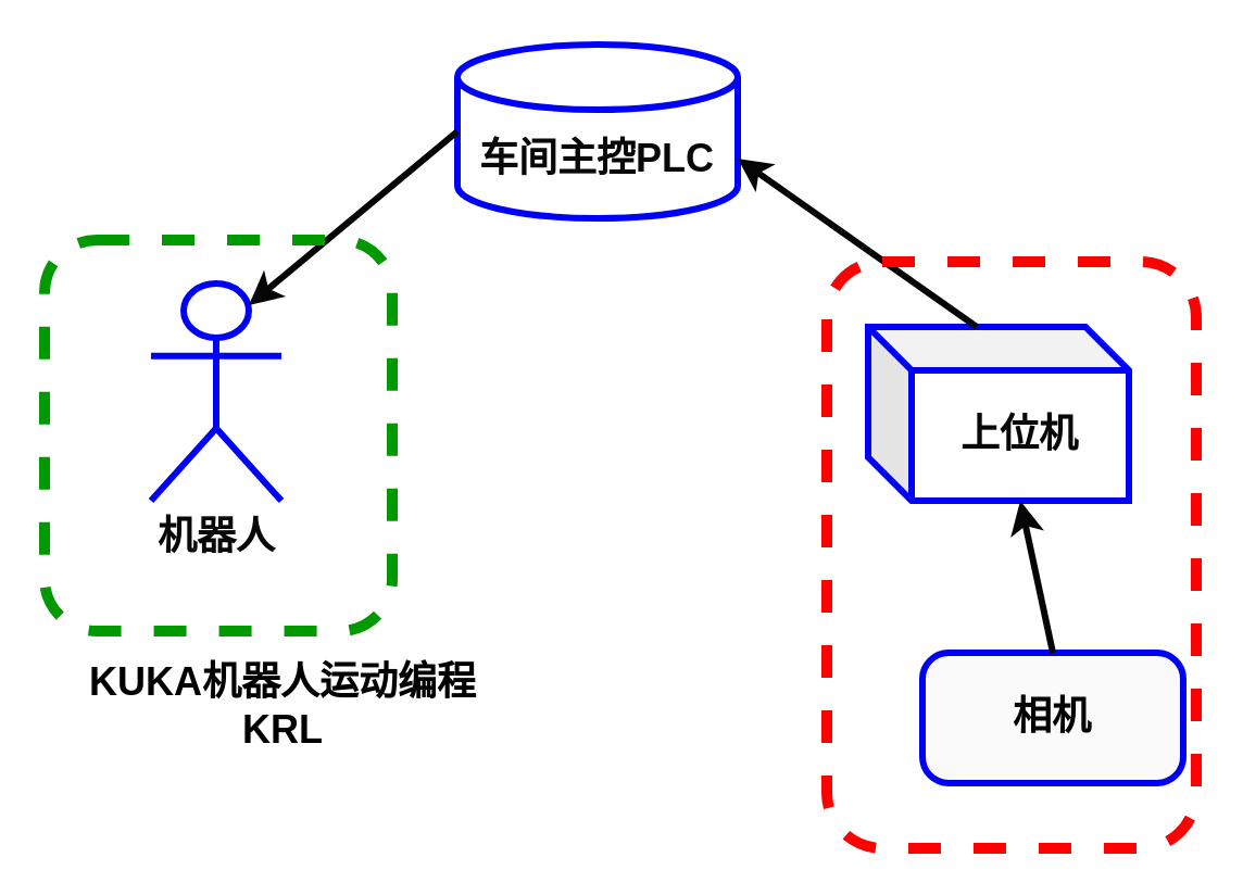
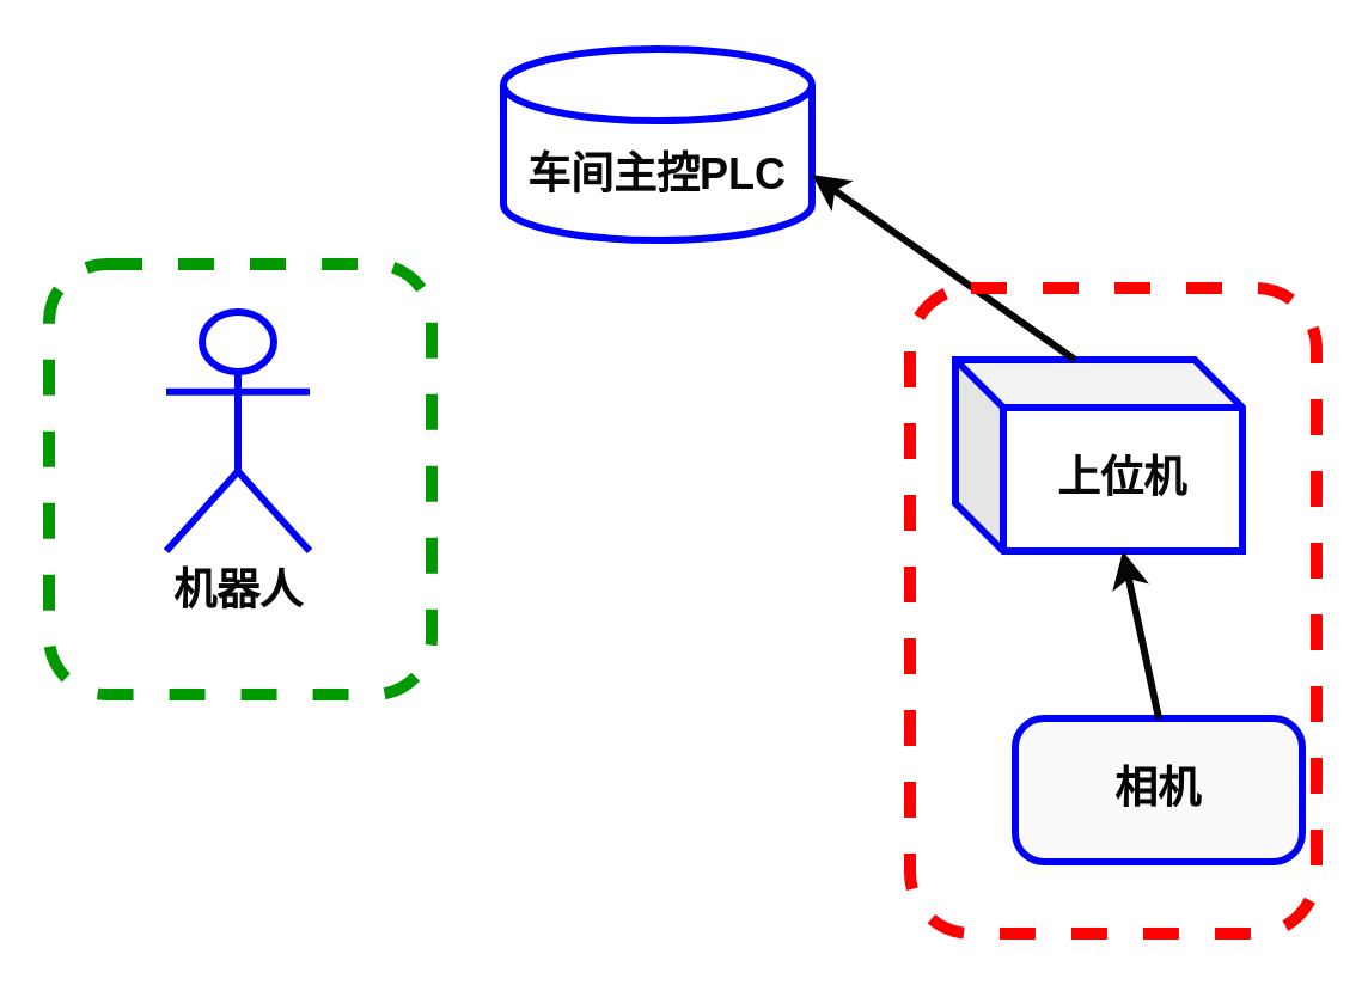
  <mxCell id="0" />
  <mxCell id="1" parent="0" />
  <mxCell id="2" value="&lt;font style=&quot;font-size: 18px&quot; color=&quot;#080808&quot;&gt;&lt;b&gt;车间主控PLC&lt;/b&gt;&lt;/font&gt;" style="shape=cylinder3;whiteSpace=wrap;html=1;boundedLbl=1;backgroundOutline=1;size=15;fillColor=none;strokeColor=#0000FF;strokeWidth=3;" parent="1" vertex="1"><mxGeometry x="210" y="20" width="129" height="80" as="geometry" /></mxCell>
  <mxCell id="3" value="&lt;font color=&quot;#080808&quot; style=&quot;font-size: 18px&quot;&gt;&lt;b&gt;上位机&lt;/b&gt;&lt;/font&gt;&lt;span style=&quot;color: rgba(0 , 0 , 0 , 0) ; font-family: monospace ; font-size: 0px&quot;&gt;%3CmxGraphModel%3E%3Croot%3E%3CmxCell%20id%3D%220%22%2F%3E%3CmxCell%20id%3D%221%22%20parent%3D%220%22%2F%3E%3CmxCell%20id%3D%222%22%20value%3D%22%26lt%3Bfont%20color%3D%26quot%3B%23080808%26quot%3B%20style%3D%26quot%3Bfont-size%3A%2018px%26quot%3B%26gt%3B%26lt%3Bb%26gt%3B%E6%9C%BA%E5%99%A8%E4%BA%BA%26lt%3B%2Fb%26gt%3B%26lt%3B%2Ffont%26gt%3B%22%20style%3D%22shape%3Dcube%3BwhiteSpace%3Dwrap%3Bhtml%3D1%3BboundedLbl%3D1%3BbackgroundOutline%3D1%3BdarkOpacity%3D0.05%3BdarkOpacity2%3D0.1%3BstrokeColor%3D%230000FF%3BstrokeWidth%3D3%3BfillColor%3Dnone%3B%22%20vertex%3D%221%22%20parent%3D%221%22%3E%3CmxGeometry%20x%3D%22300%22%20y%3D%22230%22%20width%3D%22120%22%20height%3D%2280%22%20as%3D%22geometry%22%2F%3E%3C%2FmxCell%3E%3C%2Froot%3E%3C%2FmxGraphModel%3E&lt;/span&gt;" style="shape=cube;whiteSpace=wrap;html=1;boundedLbl=1;backgroundOutline=1;darkOpacity=0.05;darkOpacity2=0.1;strokeColor=#0000FF;strokeWidth=3;fillColor=none;" parent="1" vertex="1"><mxGeometry x="399" y="150" width="120" height="80" as="geometry" /></mxCell>
  <mxCell id="4" value="&lt;b&gt;机器人&lt;/b&gt;" style="shape=umlActor;verticalLabelPosition=bottom;verticalAlign=top;html=1;outlineConnect=0;fontSize=18;fontColor=#080808;strokeColor=#0000FF;strokeWidth=3;fillColor=none;" parent="1" vertex="1"><mxGeometry x="69" y="130" width="60" height="100" as="geometry" /></mxCell>
  <mxCell id="5" value="&lt;font size=&quot;1&quot;&gt;&lt;b style=&quot;font-size: 18px&quot;&gt;相机&lt;/b&gt;&lt;/font&gt;" style="rounded=1;whiteSpace=wrap;html=1;fontSize=12;arcSize=20;fillColor=#FAFAFA;strokeColor=#0000F5;fontColor=#030303;strokeWidth=3;" parent="1" vertex="1"><mxGeometry x="424" y="300" width="120" height="60" as="geometry" /></mxCell>
- <mxCell id="6" style="edgeStyle=none;html=1;entryX=0.75;entryY=0.1;entryDx=0;entryDy=0;fontSize=18;strokeColor=#050505;strokeWidth=3;exitX=0;exitY=0.5;exitDx=0;exitDy=0;exitPerimeter=0;entryPerimeter=0;" parent="1" source="2" target="4" edge="1"><mxGeometry relative="1" as="geometry"><mxPoint x="169" y="310" as="sourcePoint" /><mxPoint x="279" y="310" as="targetPoint" /></mxGeometry></mxCell>
  <mxCell id="7" style="edgeStyle=none;html=1;entryX=1;entryY=0;entryDx=0;entryDy=52.5;fontSize=18;strokeColor=#050505;strokeWidth=3;entryPerimeter=0;exitX=0;exitY=0;exitDx=50;exitDy=0;exitPerimeter=0;" parent="1" source="3" target="2" edge="1"><mxGeometry relative="1" as="geometry"><mxPoint x="430" y="50" as="sourcePoint" /><mxPoint x="229" y="240" as="targetPoint" /></mxGeometry></mxCell>
  <mxCell id="8" style="edgeStyle=none;html=1;entryX=0;entryY=0;entryDx=70;entryDy=80;fontSize=18;strokeColor=#050505;strokeWidth=3;entryPerimeter=0;exitX=0.5;exitY=0;exitDx=0;exitDy=0;" parent="1" source="5" target="3" edge="1"><mxGeometry relative="1" as="geometry"><mxPoint x="600" y="270" as="sourcePoint" /><mxPoint x="369" y="300" as="targetPoint" /></mxGeometry></mxCell>
  <mxCell id="9" value="" style="rounded=1;whiteSpace=wrap;html=1;dashed=1;strokeWidth=5;strokeColor=#FF0000;fillColor=none;" vertex="1" parent="1"><mxGeometry x="380" y="120" width="170" height="270" as="geometry" /></mxCell>
  <mxCell id="10" value="" style="rounded=1;whiteSpace=wrap;html=1;dashed=1;strokeWidth=5;strokeColor=#009900;fillColor=none;" vertex="1" parent="1"><mxGeometry x="20" y="110" width="160" height="180" as="geometry" /></mxCell>
- <mxCell id="11" value="&lt;b&gt;&lt;font style=&quot;font-size: 18px;&quot;&gt;KUKA机器人运动编程KRL&lt;/font&gt;&lt;/b&gt;" style="text;html=1;strokeColor=none;fillColor=none;align=center;verticalAlign=middle;whiteSpace=wrap;rounded=0;dashed=1;" vertex="1" parent="1"><mxGeometry x="40" y="310" width="180" height="30" as="geometry" /></mxCell>
